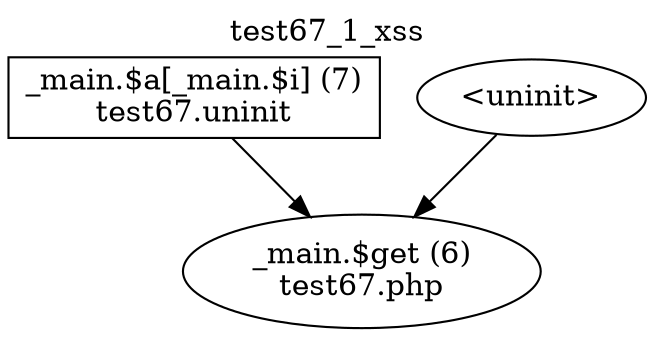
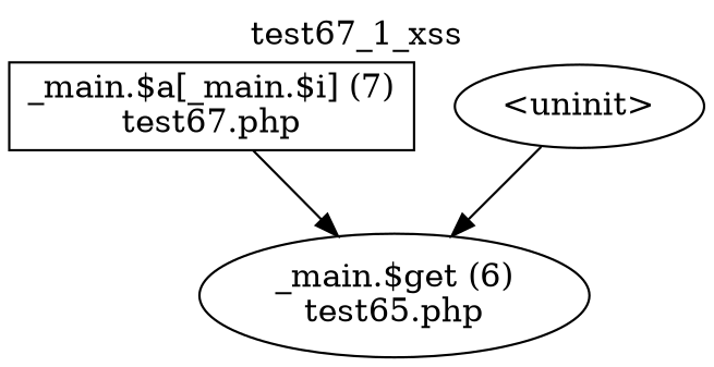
  digraph {
    label=test67_1_xss
    labelloc=t
    node [shape=ellipse]
-   n1 [label="_main.$a[_main.$i] (7)\ntest67.uninit" shape=box]
-   n2 [label="_main.$get (6)\ntest67.php"]
+   n1 [label="_main.$a[_main.$i] (7)\ntest67.php" shape=box]
+   n2 [label="_main.$get (6)\ntest65.php"]
    n3 [label="<uninit>"]
    n1 -> n2
    n3 -> n2
  }
